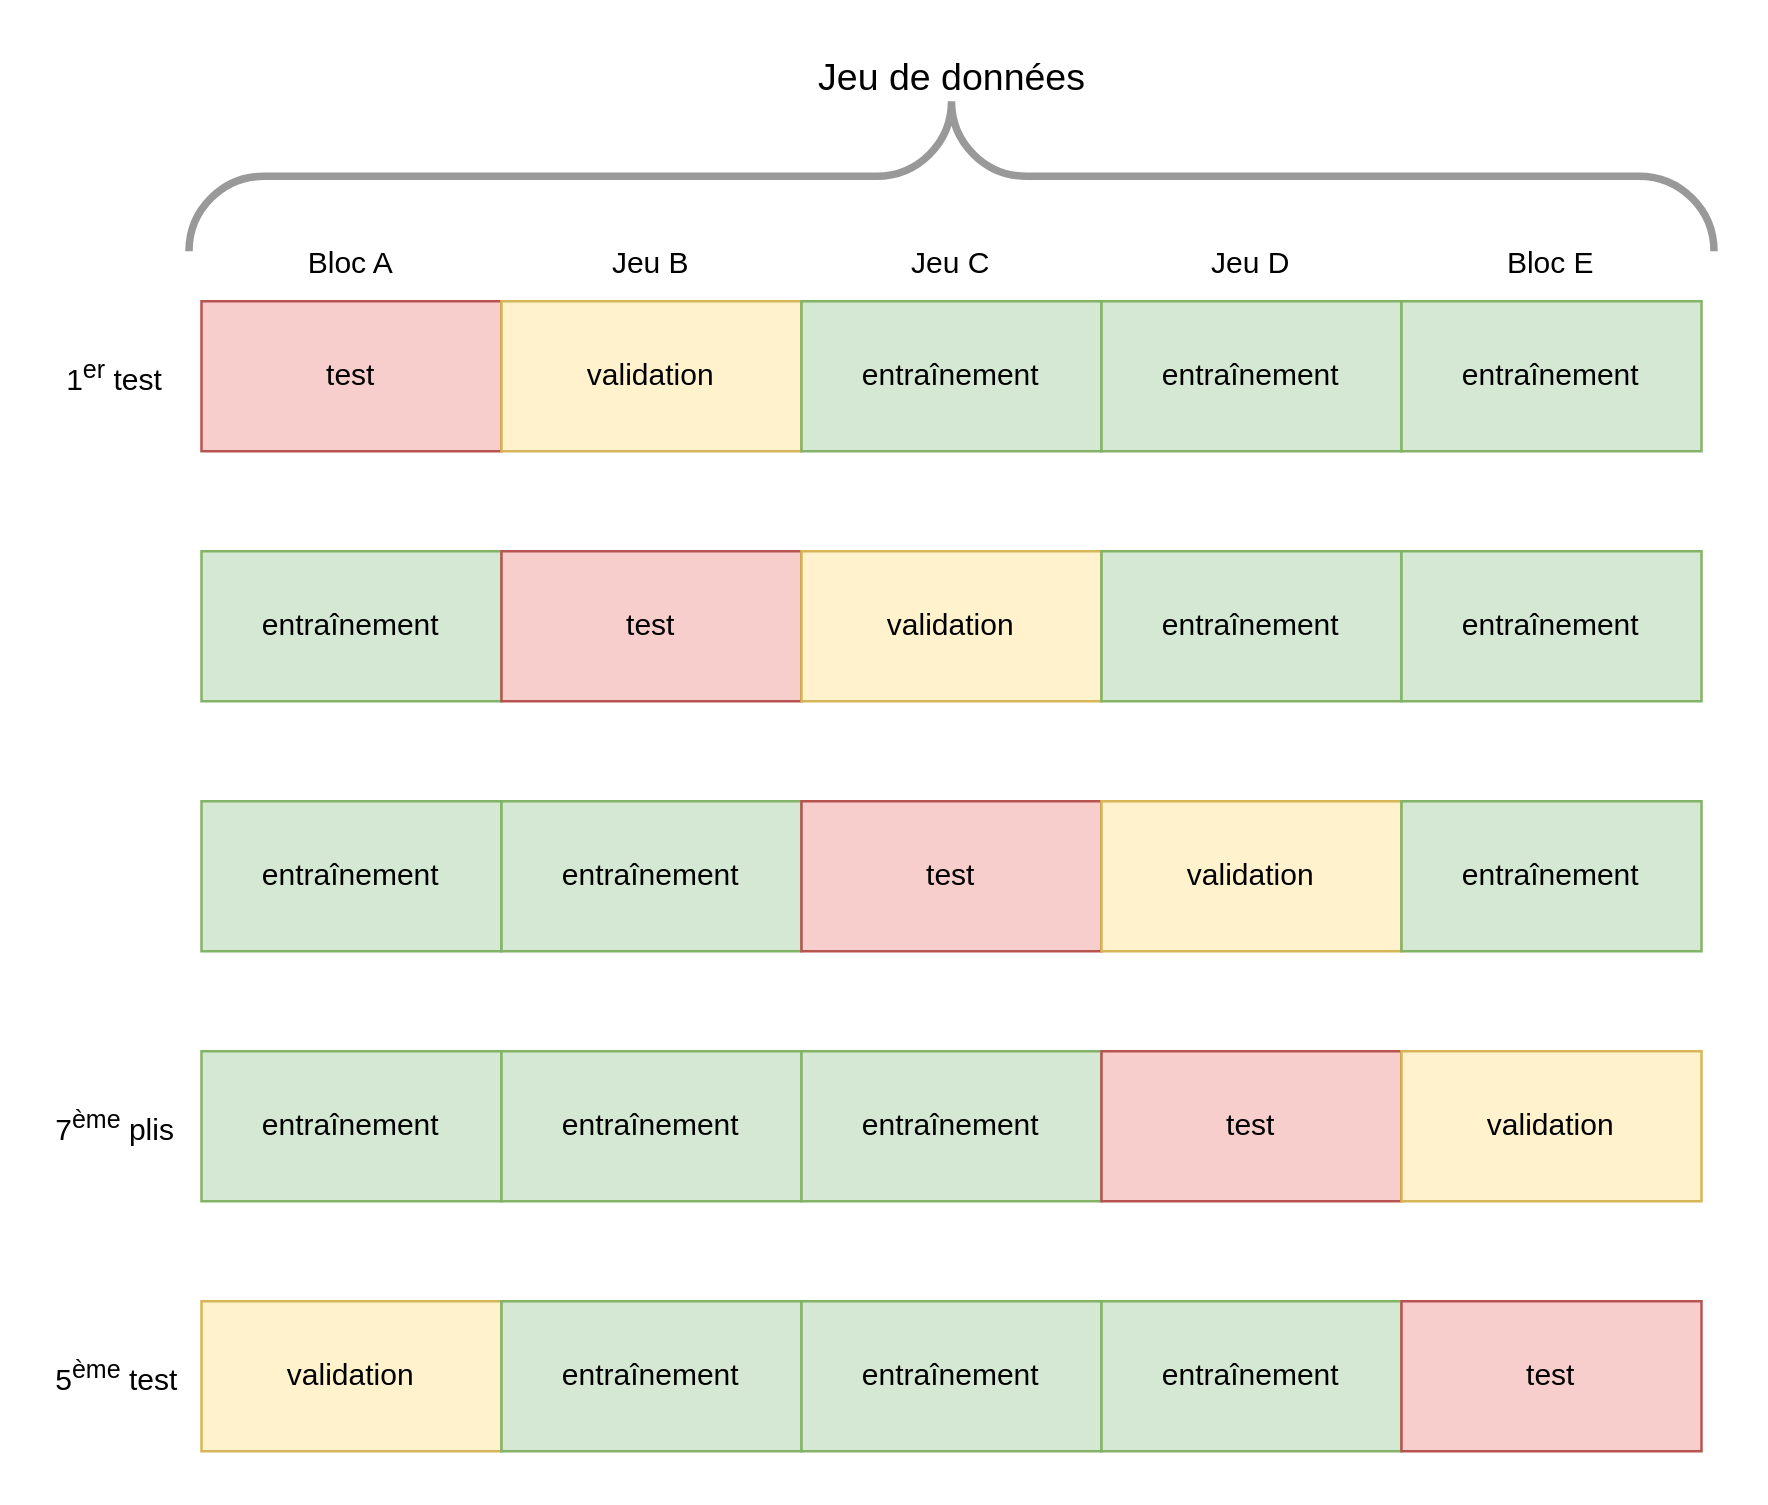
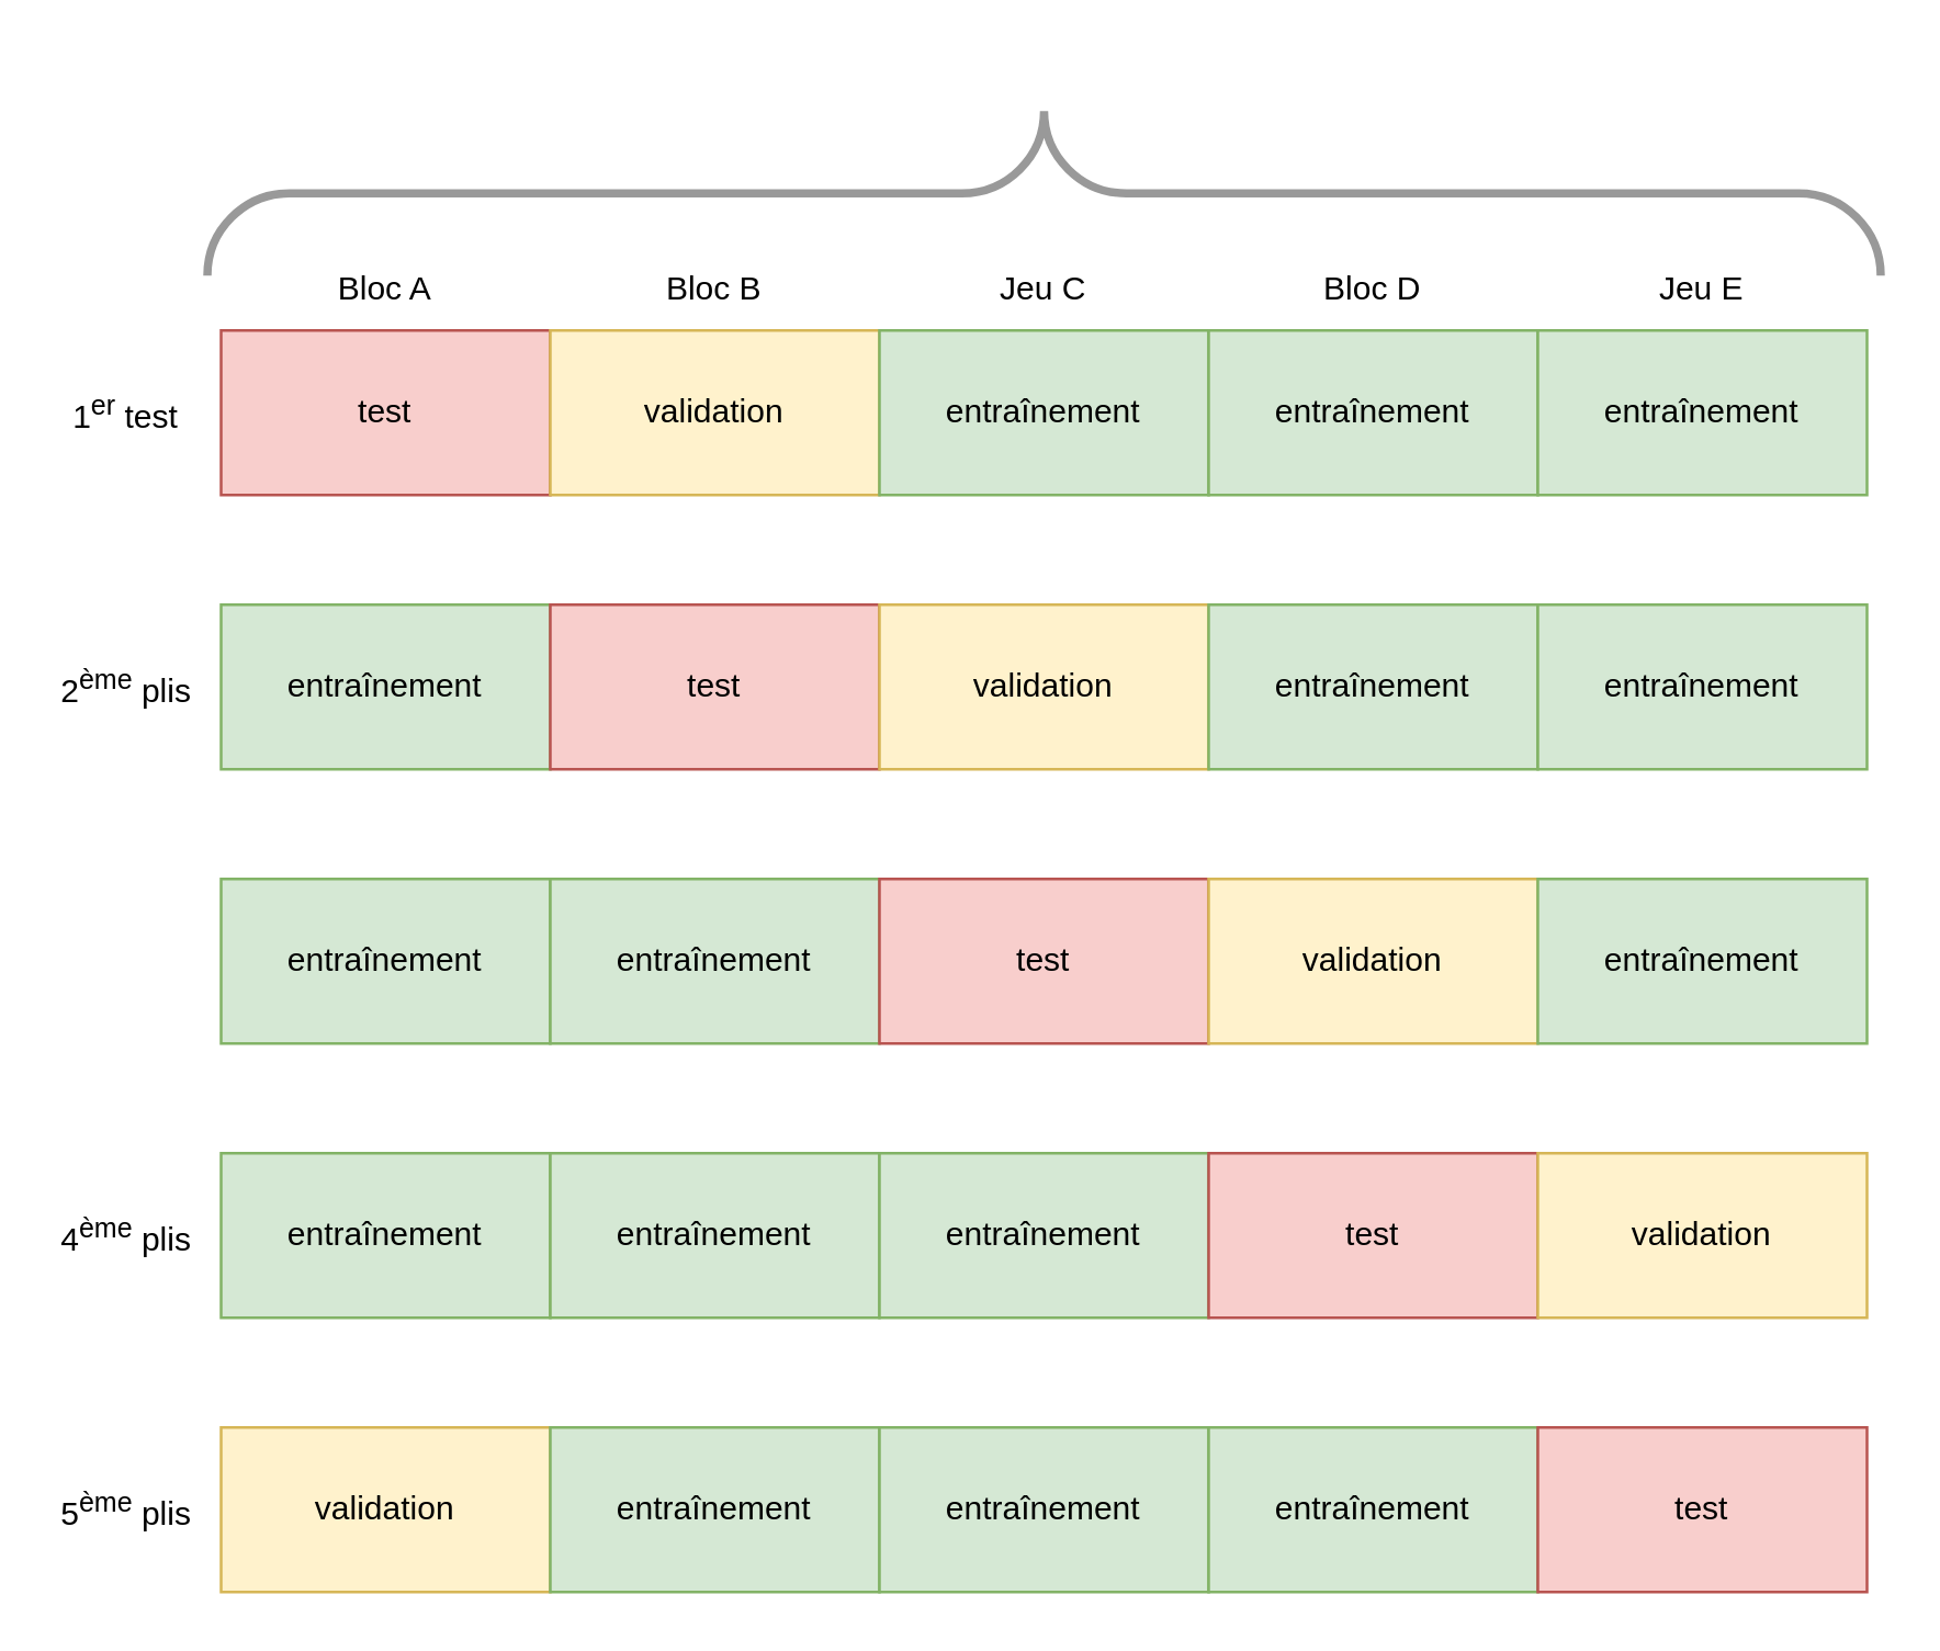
  <mxCell id="0" />
  <mxCell id="1" parent="0" />
  <mxCell id="2" value="test" style="rounded=0;whiteSpace=wrap;html=1;fillColor=#f8cecc;strokeColor=#b85450;" vertex="1" parent="1"><mxGeometry x="80" y="120" width="120" height="60" as="geometry" /></mxCell>
  <mxCell id="3" value="validation" style="rounded=0;whiteSpace=wrap;html=1;fillColor=#fff2cc;strokeColor=#d6b656;" vertex="1" parent="1"><mxGeometry x="200" y="120" width="120" height="60" as="geometry" /></mxCell>
  <mxCell id="4" value="entraînement" style="rounded=0;whiteSpace=wrap;html=1;fillColor=#d5e8d4;strokeColor=#82b366;" vertex="1" parent="1"><mxGeometry x="320" y="120" width="120" height="60" as="geometry" /></mxCell>
  <mxCell id="5" value="entraînement" style="rounded=0;whiteSpace=wrap;html=1;fillColor=#d5e8d4;strokeColor=#82b366;" vertex="1" parent="1"><mxGeometry x="440" y="120" width="120" height="60" as="geometry" /></mxCell>
  <mxCell id="6" value="entraînement" style="rounded=0;whiteSpace=wrap;html=1;fillColor=#d5e8d4;strokeColor=#82b366;" vertex="1" parent="1"><mxGeometry x="560" y="120" width="120" height="60" as="geometry" /></mxCell>
  <mxCell id="7" value="entraînement" style="rounded=0;whiteSpace=wrap;html=1;fillColor=#d5e8d4;strokeColor=#82b366;" vertex="1" parent="1"><mxGeometry x="80" y="220" width="120" height="60" as="geometry" /></mxCell>
  <mxCell id="8" value="test" style="rounded=0;whiteSpace=wrap;html=1;fillColor=#f8cecc;strokeColor=#b85450;" vertex="1" parent="1"><mxGeometry x="200" y="220" width="120" height="60" as="geometry" /></mxCell>
  <mxCell id="9" value="validation" style="rounded=0;whiteSpace=wrap;html=1;fillColor=#fff2cc;strokeColor=#d6b656;" vertex="1" parent="1"><mxGeometry x="320" y="220" width="120" height="60" as="geometry" /></mxCell>
  <mxCell id="10" value="entraînement" style="rounded=0;whiteSpace=wrap;html=1;fillColor=#d5e8d4;strokeColor=#82b366;" vertex="1" parent="1"><mxGeometry x="440" y="220" width="120" height="60" as="geometry" /></mxCell>
  <mxCell id="11" value="entraînement" style="rounded=0;whiteSpace=wrap;html=1;fillColor=#d5e8d4;strokeColor=#82b366;" vertex="1" parent="1"><mxGeometry x="560" y="220" width="120" height="60" as="geometry" /></mxCell>
  <mxCell id="12" value="entraînement" style="rounded=0;whiteSpace=wrap;html=1;fillColor=#d5e8d4;strokeColor=#82b366;" vertex="1" parent="1"><mxGeometry x="80" y="320" width="120" height="60" as="geometry" /></mxCell>
  <mxCell id="13" value="entraînement" style="rounded=0;whiteSpace=wrap;html=1;fillColor=#d5e8d4;strokeColor=#82b366;" vertex="1" parent="1"><mxGeometry x="200" y="320" width="120" height="60" as="geometry" /></mxCell>
  <mxCell id="14" value="test" style="rounded=0;whiteSpace=wrap;html=1;fillColor=#f8cecc;strokeColor=#b85450;" vertex="1" parent="1"><mxGeometry x="320" y="320" width="120" height="60" as="geometry" /></mxCell>
  <mxCell id="15" value="validation" style="rounded=0;whiteSpace=wrap;html=1;fillColor=#fff2cc;strokeColor=#d6b656;" vertex="1" parent="1"><mxGeometry x="440" y="320" width="120" height="60" as="geometry" /></mxCell>
  <mxCell id="16" value="entraînement" style="rounded=0;whiteSpace=wrap;html=1;fillColor=#d5e8d4;strokeColor=#82b366;" vertex="1" parent="1"><mxGeometry x="560" y="320" width="120" height="60" as="geometry" /></mxCell>
  <mxCell id="17" value="entraînement" style="rounded=0;whiteSpace=wrap;html=1;fillColor=#d5e8d4;strokeColor=#82b366;" vertex="1" parent="1"><mxGeometry x="80" y="420" width="120" height="60" as="geometry" /></mxCell>
  <mxCell id="18" value="entraînement" style="rounded=0;whiteSpace=wrap;html=1;fillColor=#d5e8d4;strokeColor=#82b366;" vertex="1" parent="1"><mxGeometry x="200" y="420" width="120" height="60" as="geometry" /></mxCell>
  <mxCell id="19" value="entraînement" style="rounded=0;whiteSpace=wrap;html=1;fillColor=#d5e8d4;strokeColor=#82b366;" vertex="1" parent="1"><mxGeometry x="320" y="420" width="120" height="60" as="geometry" /></mxCell>
  <mxCell id="20" value="test" style="rounded=0;whiteSpace=wrap;html=1;fillColor=#f8cecc;strokeColor=#b85450;" vertex="1" parent="1"><mxGeometry x="440" y="420" width="120" height="60" as="geometry" /></mxCell>
  <mxCell id="21" value="validation" style="rounded=0;whiteSpace=wrap;html=1;fillColor=#fff2cc;strokeColor=#d6b656;" vertex="1" parent="1"><mxGeometry x="560" y="420" width="120" height="60" as="geometry" /></mxCell>
  <mxCell id="22" value="validation" style="rounded=0;whiteSpace=wrap;html=1;fillColor=#fff2cc;strokeColor=#d6b656;" vertex="1" parent="1"><mxGeometry x="80" y="520" width="120" height="60" as="geometry" /></mxCell>
  <mxCell id="23" value="entraînement" style="rounded=0;whiteSpace=wrap;html=1;fillColor=#d5e8d4;strokeColor=#82b366;" vertex="1" parent="1"><mxGeometry x="200" y="520" width="120" height="60" as="geometry" /></mxCell>
  <mxCell id="24" value="entraînement" style="rounded=0;whiteSpace=wrap;html=1;fillColor=#d5e8d4;strokeColor=#82b366;" vertex="1" parent="1"><mxGeometry x="320" y="520" width="120" height="60" as="geometry" /></mxCell>
  <mxCell id="25" value="entraînement" style="rounded=0;whiteSpace=wrap;html=1;fillColor=#d5e8d4;strokeColor=#82b366;" vertex="1" parent="1"><mxGeometry x="440" y="520" width="120" height="60" as="geometry" /></mxCell>
  <mxCell id="26" value="test" style="rounded=0;whiteSpace=wrap;html=1;fillColor=#f8cecc;strokeColor=#b85450;" vertex="1" parent="1"><mxGeometry x="560" y="520" width="120" height="60" as="geometry" /></mxCell>
  <mxCell id="27" value="1&lt;sup&gt;er&lt;/sup&gt; test&lt;br&gt;&lt;sup&gt;&lt;/sup&gt;" style="text;html=1;align=center;verticalAlign=middle;resizable=0;points=[];autosize=1;strokeColor=none;" vertex="1" parent="1"><mxGeometry x="20" y="140" width="50" height="20" as="geometry" /></mxCell>
- <mxCell id="29" value="7&lt;sup&gt;ème&lt;/sup&gt; plis&lt;br&gt;&lt;sup&gt;&lt;/sup&gt;" style="text;whiteSpace=wrap;html=1;" vertex="1" parent="1"><mxGeometry x="20" y="435" width="60" height="30" as="geometry" /></mxCell>
- <mxCell id="30" value="5&lt;sup&gt;ème&lt;/sup&gt; test&lt;br&gt;&lt;sup&gt;&lt;/sup&gt;" style="text;whiteSpace=wrap;html=1;" vertex="1" parent="1"><mxGeometry x="20" y="535" width="60" height="30" as="geometry" /></mxCell>
+ <mxCell id="28" value="2&lt;sup&gt;ème&lt;/sup&gt; plis&lt;br&gt;&lt;sup&gt;&lt;/sup&gt;" style="text;whiteSpace=wrap;html=1;" vertex="1" parent="1"><mxGeometry x="20" y="235" width="60" height="30" as="geometry" /></mxCell>
+ <mxCell id="29" value="4&lt;sup&gt;ème&lt;/sup&gt; plis&lt;br&gt;&lt;sup&gt;&lt;/sup&gt;" style="text;whiteSpace=wrap;html=1;" vertex="1" parent="1"><mxGeometry x="20" y="435" width="60" height="30" as="geometry" /></mxCell>
+ <mxCell id="30" value="5&lt;sup&gt;ème&lt;/sup&gt; plis&lt;br&gt;&lt;sup&gt;&lt;/sup&gt;" style="text;whiteSpace=wrap;html=1;" vertex="1" parent="1"><mxGeometry x="20" y="535" width="60" height="30" as="geometry" /></mxCell>
  <mxCell id="31" value="" style="verticalLabelPosition=bottom;shadow=0;dashed=0;align=center;html=1;verticalAlign=top;strokeWidth=3;shape=mxgraph.mockup.markup.curlyBrace;strokeColor=#999999;" vertex="1" parent="1"><mxGeometry x="75" y="40" width="610" height="60" as="geometry" /></mxCell>
- <mxCell id="32" value="&lt;font style=&quot;font-size: 15px&quot;&gt;Jeu de données&lt;/font&gt;" style="text;html=1;align=center;verticalAlign=middle;resizable=0;points=[];autosize=1;strokeColor=none;" vertex="1" parent="1"><mxGeometry x="320" width="120" height="20" as="geometry" y="20" /></mxCell>
  <mxCell id="33" value="Bloc A" style="text;html=1;strokeColor=none;fillColor=none;align=center;verticalAlign=middle;whiteSpace=wrap;rounded=0;" vertex="1" parent="1"><mxGeometry x="120" y="100" width="40" height="10" as="geometry" /></mxCell>
- <mxCell id="34" value="Jeu B" style="text;html=1;strokeColor=none;fillColor=none;align=center;verticalAlign=middle;whiteSpace=wrap;rounded=0;" vertex="1" parent="1"><mxGeometry x="240" y="100" width="40" height="10" as="geometry" /></mxCell>
+ <mxCell id="34" value="Bloc B" style="text;html=1;strokeColor=none;fillColor=none;align=center;verticalAlign=middle;whiteSpace=wrap;rounded=0;" vertex="1" parent="1"><mxGeometry x="240" y="100" width="40" height="10" as="geometry" /></mxCell>
  <mxCell id="35" value="Jeu C" style="text;html=1;strokeColor=none;fillColor=none;align=center;verticalAlign=middle;whiteSpace=wrap;rounded=0;" vertex="1" parent="1"><mxGeometry x="360" y="100" width="40" height="10" as="geometry" /></mxCell>
- <mxCell id="36" value="Jeu D" style="text;html=1;strokeColor=none;fillColor=none;align=center;verticalAlign=middle;whiteSpace=wrap;rounded=0;" vertex="1" parent="1"><mxGeometry x="480" y="100" width="40" height="10" as="geometry" /></mxCell>
- <mxCell id="37" value="Bloc E" style="text;html=1;strokeColor=none;fillColor=none;align=center;verticalAlign=middle;whiteSpace=wrap;rounded=0;" vertex="1" parent="1"><mxGeometry x="600" y="100" width="40" height="10" as="geometry" /></mxCell>
+ <mxCell id="36" value="Bloc D" style="text;html=1;strokeColor=none;fillColor=none;align=center;verticalAlign=middle;whiteSpace=wrap;rounded=0;" vertex="1" parent="1"><mxGeometry x="480" y="100" width="40" height="10" as="geometry" /></mxCell>
+ <mxCell id="37" value="Jeu E" style="text;html=1;strokeColor=none;fillColor=none;align=center;verticalAlign=middle;whiteSpace=wrap;rounded=0;" vertex="1" parent="1"><mxGeometry x="600" y="100" width="40" height="10" as="geometry" /></mxCell>
